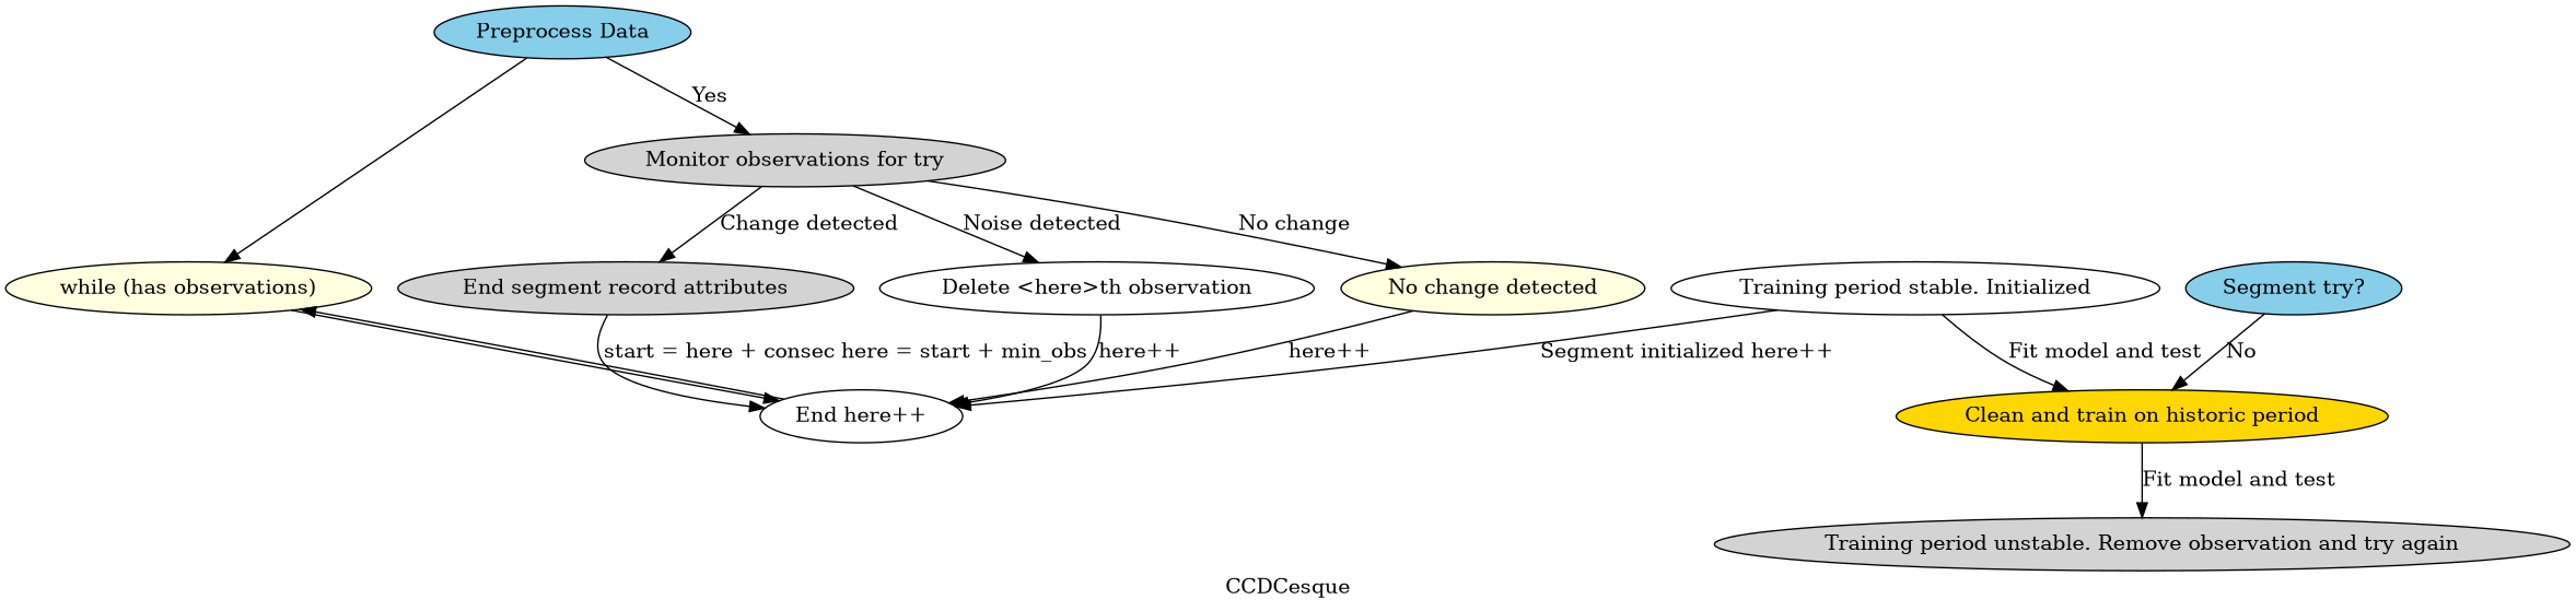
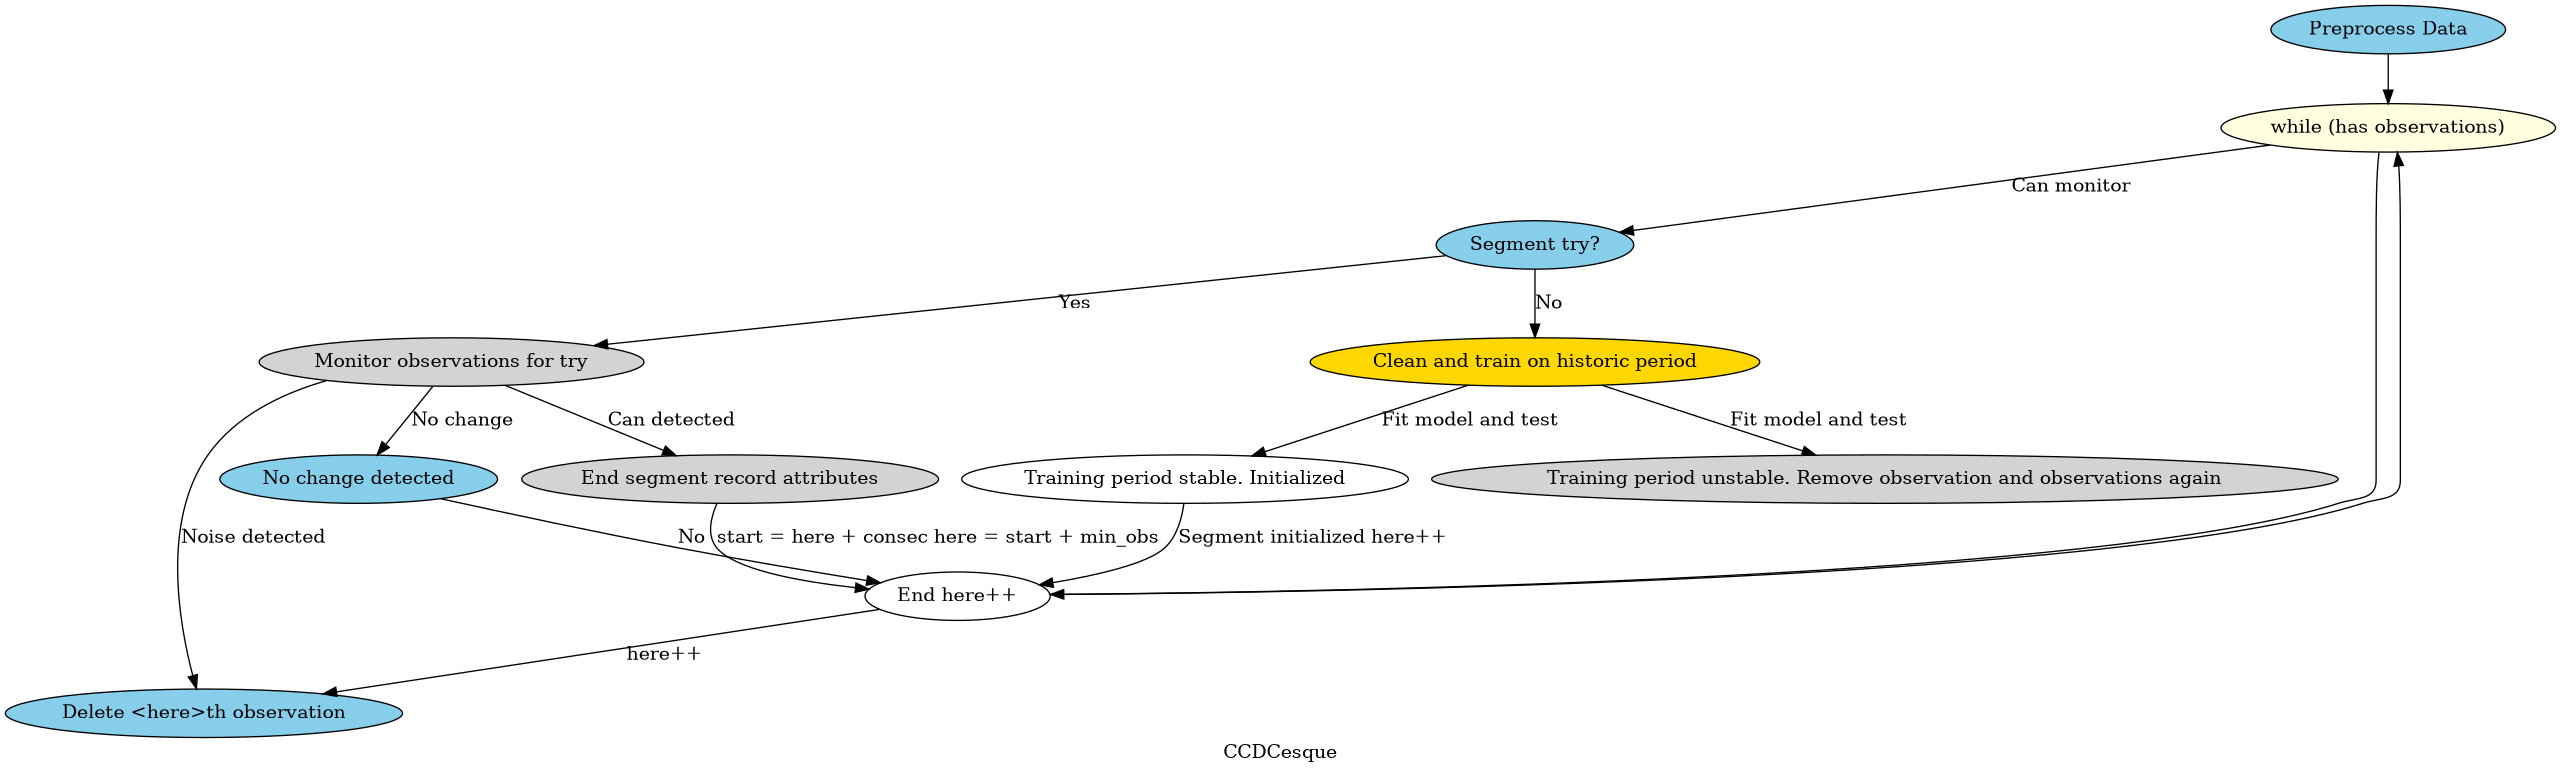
  digraph {
    label=CCDCesque
    node [fillcolor=white style=filled]
    n1 [fillcolor=skyblue label="Preprocess Data"]
    n2 [fillcolor=lightyellow label="while (has observations)"]
    n3 [fillcolor=skyblue label="Segment try?"]
    n4 [label="End here++"]
    n5 [fillcolor=gold label="Clean and train on historic period"]
    n6 [fillcolor=lightgrey label="Monitor observations for try"]
    n7 [label="Training period stable. Initialized"]
-   n8 [fillcolor=lightgrey label="Training period unstable. Remove observation and try again"]
+   n8 [fillcolor=lightgrey label="Training period unstable. Remove observation and observations again"]
    n9 [fillcolor=lightgrey label="End segment record attributes"]
-   n10 [label="Delete <here>th observation"]
-   n11 [fillcolor=lightyellow label="No change detected"]
+   n10 [fillcolor=skyblue label="Delete <here>th observation"]
+   n11 [fillcolor=skyblue label="No change detected"]
    n1 -> n2
+   n2 -> n3 [label="Can monitor"]
    n2 -> n4
    n3 -> n5 [label=No]
-   n1 -> n6 [label=Yes]
+   n3 -> n6 [label=Yes]
    n4 -> n2
-   n7 -> n5 [label="Fit model and test"]
+   n5 -> n7 [label="Fit model and test"]
    n5 -> n8 [label="Fit model and test"]
-   n6 -> n9 [label="Change detected"]
+   n6 -> n9 [label="Can detected"]
    n6 -> n10 [label="Noise detected"]
    n6 -> n11 [label="No change"]
    n7 -> n4 [label="Segment initialized here++"]
    n9 -> n4 [label="start = here + consec here = start + min_obs"]
-   n10 -> n4 [label="here++"]
-   n11 -> n4 [label="here++"]
+   n4 -> n10 [label="here++"]
+   n11 -> n4 [label=No]
  }
